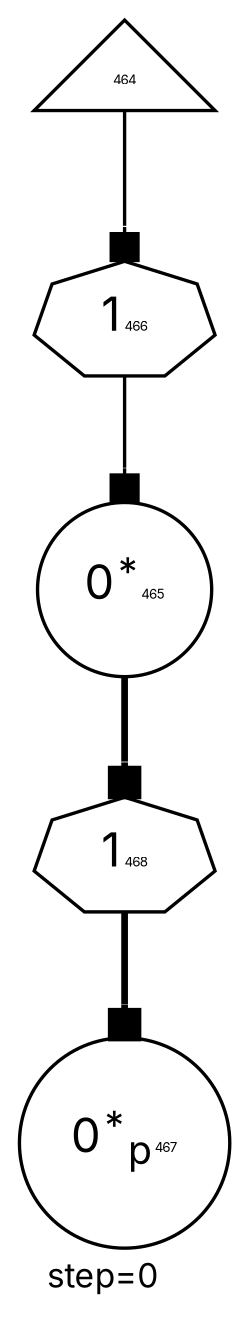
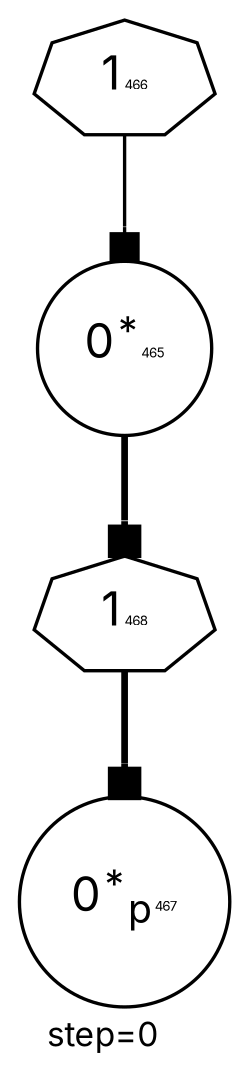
  digraph {
    fontsize=10
    label="step=0"
    labeljust=left
    labelloc=bottom
    fontname=Inter
    node [color=black labelfontcolor=black peripheries=1 shape=septagon fontname=Inter]
    edge [color=black style=solid arrowhead=box fontname=Inter]
-   n1 [label=<<FONT POINT-SIZE='4'>464</FONT>> shape=triangle]
    n2 [label=<1<FONT POINT-SIZE='4'>466</FONT>> labelfontcolor=""]
    n3 [label=<0<SUP>*</SUP><FONT POINT-SIZE='4'>465</FONT>> shape=circle]
    n4 [label=<1<FONT POINT-SIZE='4'>468</FONT>> labelfontcolor=""]
    n5 [label=<0<SUP>*</SUP><SUB>p</SUB><FONT POINT-SIZE='4'>467</FONT>> shape=circle]
-   n1 -> n2
    n2 -> n3
    n3 -> n4 [style=bold]
    n4 -> n5 [style=bold]
  }
